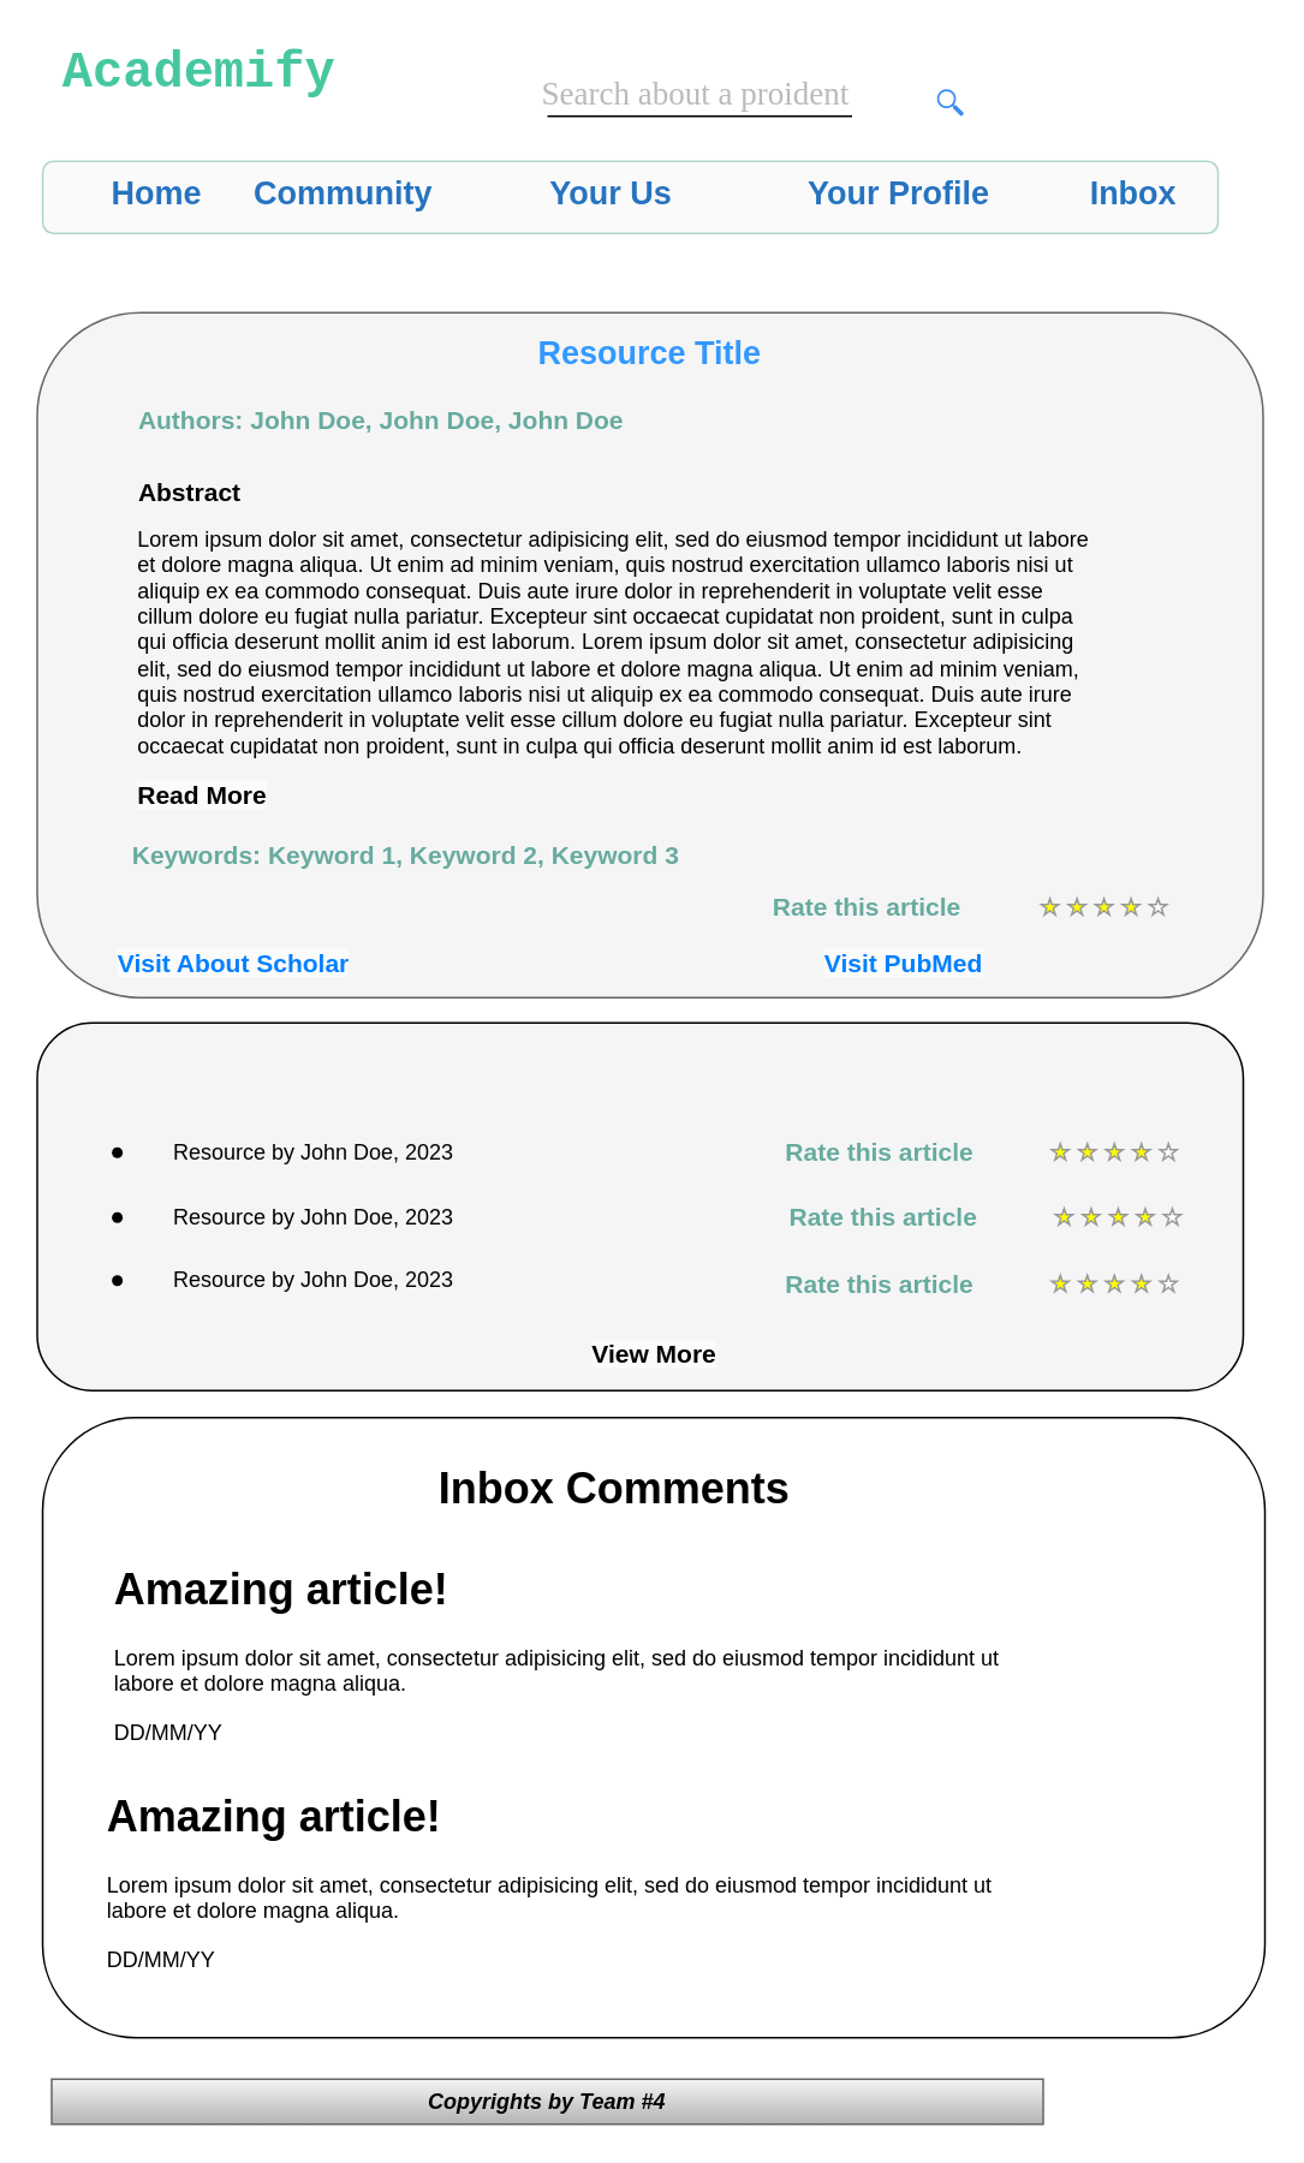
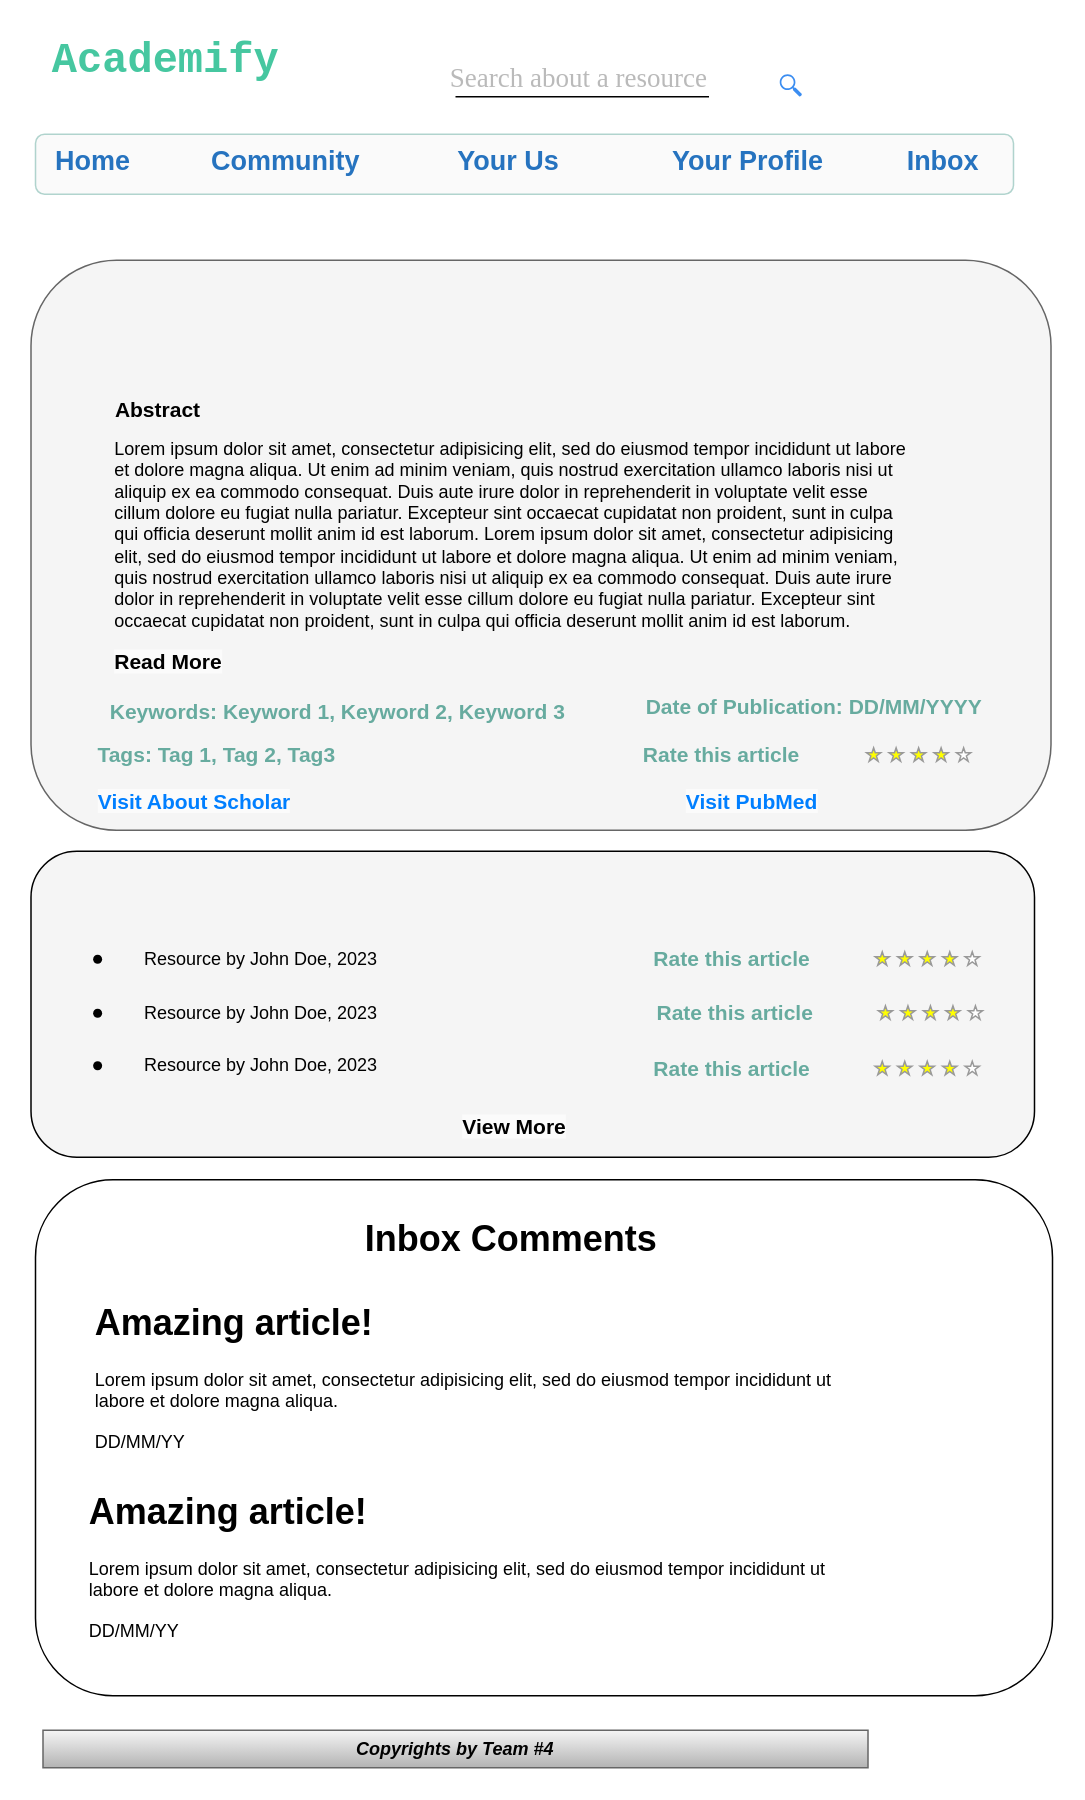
  <mxCell id="0" />
  <mxCell id="1" parent="0" />
  <mxCell id="2" value="" style="rounded=1;whiteSpace=wrap;html=1;fillColor=#f5f5f5;strokeColor=#67AB9F;gradientColor=none;glass=0;shadow=0;opacity=50;" parent="1" vertex="1"><mxGeometry x="23" y="89" width="652" height="40" as="geometry" /></mxCell>
  <mxCell id="3" value="" style="rounded=1;labelBackgroundColor=none;labelBorderColor=none;noLabel=1;whiteSpace=wrap;html=1;glass=0;fillColor=#F5F5F5;strokeColor=#666666;fontColor=#333333;" parent="1" vertex="1"><mxGeometry x="20" y="173" width="680" height="380" as="geometry" /></mxCell>
  <mxCell id="4" value="Academify" style="text;spacingTop=-5;fontSize=28;fontStyle=1;align=center;horizontal=1;verticalAlign=middle;fontFamily=Courier New;fontColor=#46C7A0;" parent="1" vertex="1"><mxGeometry x="30" y="20.25" width="160" height="35" as="geometry" /></mxCell>
- <mxCell id="5" value="Home" style="text;spacingTop=-5;fontStyle=1;align=center;fontSize=18;fontColor=#2673BF;" parent="1" vertex="1"><mxGeometry x="63" y="94" width="47" height="30" as="geometry" /></mxCell>
+ <mxCell id="5" value="Home" style="text;spacingTop=-5;fontStyle=1;align=center;fontSize=18;fontColor=#2673BF;" parent="1" vertex="1"><mxGeometry x="38" y="94" width="47" height="30" as="geometry" /></mxCell>
  <mxCell id="6" value="Inbox" style="text;spacingTop=-5;align=center;fontStyle=1;fontSize=18;fontColor=#2673BF;" parent="1" vertex="1"><mxGeometry x="598.25" y="94" width="60" height="30" as="geometry" /></mxCell>
  <mxCell id="7" value="Abstract" style="text;spacingTop=-5;fontSize=14;fontStyle=1" parent="1" vertex="1"><mxGeometry x="74.42" y="263" width="91" height="30" as="geometry" /></mxCell>
  <mxCell id="8" value="Lorem ipsum dolor sit amet, consectetur adipisicing elit, sed do eiusmod tempor incididunt ut labore et dolore magna aliqua. Ut enim ad minim veniam, quis nostrud exercitation ullamco laboris nisi ut aliquip ex ea commodo consequat. Duis aute irure dolor in reprehenderit in voluptate velit esse cillum dolore eu fugiat nulla pariatur. Excepteur sint occaecat cupidatat non proident, sunt in culpa qui officia deserunt mollit anim id est laborum. Lorem ipsum dolor sit amet, consectetur adipisicing elit, sed do eiusmod tempor incididunt ut labore et dolore magna aliqua. Ut enim ad minim veniam, quis nostrud exercitation ullamco laboris nisi ut aliquip ex ea commodo consequat. Duis aute irure dolor in reprehenderit in voluptate velit esse cillum dolore eu fugiat nulla pariatur. Excepteur sint occaecat cupidatat non proident, sunt in culpa qui officia deserunt mollit anim id est laborum." style="text;spacingTop=-5;align=left;verticalAlign=middle;whiteSpace=wrap;" parent="1" vertex="1"><mxGeometry x="74.42" y="283" width="530" height="150" as="geometry" /></mxCell>
  <mxCell id="9" value="" style="verticalLabelPosition=bottom;verticalAlign=top;strokeWidth=1;shape=mxgraph.mockup.misc.rating;strokeColor=#999999;fillColor=#ffff00;emptyFillColor=#ffffff;grade=4;ratingScale=5;ratingStyle=star;fontSize=14;" parent="1" vertex="1"><mxGeometry x="577" y="498" width="67.5" height="10" as="geometry" /></mxCell>
  <mxCell id="10" value="Rate this article" style="text;spacingTop=-5;fontSize=14;align=center;fontColor=#67AB9F;fontStyle=1" parent="1" vertex="1"><mxGeometry x="425" y="493" width="111" height="20" as="geometry" /></mxCell>
  <mxCell id="11" value="Keywords: Keyword 1, Keyword 2, Keyword 3" style="text;spacingTop=-5;fontSize=14;align=center;fontColor=#67AB9F;fontStyle=1" parent="1" vertex="1"><mxGeometry x="79.71" y="464" width="290" height="20" as="geometry" /></mxCell>
- <mxCell id="12" value="Search about a proident" style="text;spacingTop=-5;align=center;fontStyle=0;fontSize=18;fontColor=#B3B3B3;textOpacity=90;fontFamily=Times New Roman;" parent="1" vertex="1"><mxGeometry x="259.15" y="39" width="252.5" height="27.5" as="geometry" /></mxCell>
+ <mxCell id="12" value="Search about a resource" style="text;spacingTop=-5;align=center;fontStyle=0;fontSize=18;fontColor=#B3B3B3;textOpacity=90;fontFamily=Times New Roman;" parent="1" vertex="1"><mxGeometry x="259.15" y="39" width="252.5" height="27.5" as="geometry" /></mxCell>
  <mxCell id="13" value="Your Profile" style="text;spacingTop=-5;align=center;fontStyle=1;fontSize=18;fontColor=#2673BF;" parent="1" vertex="1"><mxGeometry x="438.25" y="94" width="120" height="30" as="geometry" /></mxCell>
  <mxCell id="14" value="Community" style="text;spacingTop=-5;align=center;fontStyle=1;fontSize=18;fontColor=#2673BF;" parent="1" vertex="1"><mxGeometry x="125" y="94" width="130" height="30" as="geometry" /></mxCell>
  <mxCell id="15" value="Your Us" style="text;spacingTop=-5;align=center;fontStyle=1;fontSize=18;fontColor=#2673BF;" parent="1" vertex="1"><mxGeometry x="273.5" y="94" width="130" height="30" as="geometry" /></mxCell>
  <mxCell id="16" value="" style="line;strokeWidth=1" parent="1" vertex="1"><mxGeometry x="303" y="59" width="169" height="10" as="geometry" /></mxCell>
  <mxCell id="17" value="" style="sketch=0;html=1;aspect=fixed;strokeColor=none;shadow=0;fillColor=#3B8DF1;verticalAlign=top;labelPosition=center;verticalLabelPosition=bottom;shape=mxgraph.gcp2.search" parent="1" vertex="1"><mxGeometry x="519.15" y="49" width="14.85" height="15" as="geometry" /></mxCell>
- <mxCell id="18" value="Resource Title" style="text;spacingTop=-5;fontSize=18;fontStyle=1;align=center;fontColor=#3399FF;" parent="1" vertex="1"><mxGeometry x="295" y="183" width="130" height="30" as="geometry" /></mxCell>
- <mxCell id="19" value="Authors: John Doe, John Doe, John Doe" style="text;spacingTop=-5;fontSize=14;fontStyle=1;fontColor=#67AB9F;" parent="1" vertex="1"><mxGeometry x="74.42" y="223" width="280.58" height="20" as="geometry" /></mxCell>
+ <mxCell id="20" value="Date of Publication: DD/MM/YYYY" style="text;spacingTop=-5;fontSize=14;fontStyle=1;fontColor=#67AB9F;" parent="1" vertex="1"><mxGeometry x="428.25" y="461" width="230" height="20" as="geometry" /></mxCell>
+ <mxCell id="21" value="Tags: Tag 1, Tag 2, Tag3" style="text;spacingTop=-5;fontSize=14;align=center;fontColor=#67AB9F;fontStyle=1" parent="1" vertex="1"><mxGeometry x="63" y="493" width="162" height="20" as="geometry" /></mxCell>
  <mxCell id="22" value="&lt;b&gt;&lt;i&gt;Copyrights by Team #4&lt;/i&gt;&lt;/b&gt;" style="rounded=0;whiteSpace=wrap;html=1;fillColor=#f5f5f5;gradientColor=#b3b3b3;strokeColor=#666666;" parent="1" vertex="1"><mxGeometry x="28" y="1153" width="550" height="25" as="geometry" /></mxCell>
  <mxCell id="23" value="" style="rounded=1;whiteSpace=wrap;html=1;fillColor=#F5F5F5;" vertex="1" parent="1"><mxGeometry x="20" y="567" width="669" height="204" as="geometry" /></mxCell>
  <mxCell id="24" value="" style="shape=waypoint;sketch=0;fillStyle=solid;size=6;pointerEvents=1;points=[];fillColor=none;resizable=0;rotatable=0;perimeter=centerPerimeter;snapToPoint=1;" vertex="1" parent="1"><mxGeometry x="54.42" y="629" width="20" height="20" as="geometry" /></mxCell>
  <mxCell id="25" value="Resource by John Doe, 2023" style="text;html=1;strokeColor=none;fillColor=none;align=center;verticalAlign=middle;whiteSpace=wrap;rounded=0;" vertex="1" parent="1"><mxGeometry x="69" y="624" width="209" height="30" as="geometry" /></mxCell>
  <mxCell id="26" value="" style="shape=waypoint;sketch=0;fillStyle=solid;size=6;pointerEvents=1;points=[];fillColor=none;resizable=0;rotatable=0;perimeter=centerPerimeter;snapToPoint=1;" vertex="1" parent="1"><mxGeometry x="54.42" y="665" width="20" height="20" as="geometry" /></mxCell>
  <mxCell id="27" value="Resource by John Doe, 2023" style="text;html=1;strokeColor=none;fillColor=none;align=center;verticalAlign=middle;whiteSpace=wrap;rounded=0;" vertex="1" parent="1"><mxGeometry x="69" y="660" width="209" height="30" as="geometry" /></mxCell>
  <mxCell id="28" value="" style="shape=waypoint;sketch=0;fillStyle=solid;size=6;pointerEvents=1;points=[];fillColor=none;resizable=0;rotatable=0;perimeter=centerPerimeter;snapToPoint=1;" vertex="1" parent="1"><mxGeometry x="54.42" y="700" width="20" height="20" as="geometry" /></mxCell>
  <mxCell id="29" value="Resource by John Doe, 2023" style="text;html=1;strokeColor=none;fillColor=none;align=center;verticalAlign=middle;whiteSpace=wrap;rounded=0;" vertex="1" parent="1"><mxGeometry x="69" y="695" width="209" height="30" as="geometry" /></mxCell>
  <mxCell id="30" value="" style="verticalLabelPosition=bottom;verticalAlign=top;strokeWidth=1;shape=mxgraph.mockup.misc.rating;strokeColor=#999999;fillColor=#ffff00;emptyFillColor=#ffffff;grade=4;ratingScale=5;ratingStyle=star;fontSize=14;" vertex="1" parent="1"><mxGeometry x="582.75" y="634" width="67.5" height="10" as="geometry" /></mxCell>
  <mxCell id="31" value="Rate this article" style="text;spacingTop=-5;fontSize=14;align=center;fontColor=#67AB9F;fontStyle=1" vertex="1" parent="1"><mxGeometry x="432" y="629" width="111" height="20" as="geometry" /></mxCell>
  <mxCell id="32" value="" style="verticalLabelPosition=bottom;verticalAlign=top;strokeWidth=1;shape=mxgraph.mockup.misc.rating;strokeColor=#999999;fillColor=#ffff00;emptyFillColor=#ffffff;grade=4;ratingScale=5;ratingStyle=star;fontSize=14;" vertex="1" parent="1"><mxGeometry x="584.88" y="670" width="67.5" height="10" as="geometry" /></mxCell>
  <mxCell id="33" value="Rate this article" style="text;spacingTop=-5;fontSize=14;align=center;fontColor=#67AB9F;fontStyle=1" vertex="1" parent="1"><mxGeometry x="434.13" y="665" width="111" height="20" as="geometry" /></mxCell>
  <mxCell id="34" value="" style="verticalLabelPosition=bottom;verticalAlign=top;strokeWidth=1;shape=mxgraph.mockup.misc.rating;strokeColor=#999999;fillColor=#ffff00;emptyFillColor=#ffffff;grade=4;ratingScale=5;ratingStyle=star;fontSize=14;" vertex="1" parent="1"><mxGeometry x="582.75" y="707" width="67.5" height="10" as="geometry" /></mxCell>
  <mxCell id="35" value="Rate this article" style="text;spacingTop=-5;fontSize=14;align=center;fontColor=#67AB9F;fontStyle=1" vertex="1" parent="1"><mxGeometry x="432" y="702" width="111" height="20" as="geometry" /></mxCell>
  <mxCell id="36" value="&lt;span style=&quot;font-family: Helvetica; font-size: 14px; font-style: normal; font-variant-ligatures: normal; font-variant-caps: normal; font-weight: 700; letter-spacing: normal; orphans: 2; text-align: center; text-indent: 0px; text-transform: none; widows: 2; word-spacing: 0px; -webkit-text-stroke-width: 0px; background-color: rgb(251, 251, 251); text-decoration-thickness: initial; text-decoration-style: initial; text-decoration-color: initial; float: none; display: inline !important;&quot;&gt;Visit PubMed&lt;/span&gt;" style="text;whiteSpace=wrap;html=1;fontColor=#007FFF;" vertex="1" parent="1"><mxGeometry x="455" y="519" width="104" height="28" as="geometry" /></mxCell>
  <mxCell id="37" value="&lt;span style=&quot;font-family: Helvetica; font-size: 14px; font-style: normal; font-variant-ligatures: normal; font-variant-caps: normal; font-weight: 700; letter-spacing: normal; orphans: 2; text-align: center; text-indent: 0px; text-transform: none; widows: 2; word-spacing: 0px; -webkit-text-stroke-width: 0px; background-color: rgb(251, 251, 251); text-decoration-thickness: initial; text-decoration-style: initial; text-decoration-color: initial; float: none; display: inline !important;&quot;&gt;Visit About Scholar&lt;/span&gt;" style="text;whiteSpace=wrap;html=1;fontColor=#007FFF;" vertex="1" parent="1"><mxGeometry x="63" y="519" width="147" height="28" as="geometry" /></mxCell>
- <mxCell id="38" value="&lt;span style=&quot;font-family: Helvetica; font-size: 14px; font-style: normal; font-variant-ligatures: normal; font-variant-caps: normal; letter-spacing: normal; orphans: 2; text-align: center; text-indent: 0px; text-transform: none; widows: 2; word-spacing: 0px; -webkit-text-stroke-width: 0px; background-color: rgb(251, 251, 251); text-decoration-thickness: initial; text-decoration-style: initial; text-decoration-color: initial; float: none; display: inline !important;&quot;&gt;View More&lt;/span&gt;" style="text;whiteSpace=wrap;html=1;fontColor=#000000;fontStyle=1" vertex="1" parent="1"><mxGeometry x="326" y="736" width="85" height="28" as="geometry" /></mxCell>
+ <mxCell id="38" value="&lt;span style=&quot;font-family: Helvetica; font-size: 14px; font-style: normal; font-variant-ligatures: normal; font-variant-caps: normal; letter-spacing: normal; orphans: 2; text-align: center; text-indent: 0px; text-transform: none; widows: 2; word-spacing: 0px; -webkit-text-stroke-width: 0px; background-color: rgb(251, 251, 251); text-decoration-thickness: initial; text-decoration-style: initial; text-decoration-color: initial; float: none; display: inline !important;&quot;&gt;View More&lt;/span&gt;" style="text;whiteSpace=wrap;html=1;fontColor=#000000;fontStyle=1" vertex="1" parent="1"><mxGeometry x="306" y="736" width="85" height="28" as="geometry" /></mxCell>
  <mxCell id="39" value="&lt;span style=&quot;font-family: Helvetica; font-size: 14px; font-style: normal; font-variant-ligatures: normal; font-variant-caps: normal; letter-spacing: normal; orphans: 2; text-align: center; text-indent: 0px; text-transform: none; widows: 2; word-spacing: 0px; -webkit-text-stroke-width: 0px; background-color: rgb(251, 251, 251); text-decoration-thickness: initial; text-decoration-style: initial; text-decoration-color: initial; float: none; display: inline !important;&quot;&gt;Read More&lt;/span&gt;" style="text;whiteSpace=wrap;html=1;fontColor=#000000;fontStyle=1" vertex="1" parent="1"><mxGeometry x="74.42" y="426" width="85" height="28" as="geometry" /></mxCell>
  <mxCell id="40" value="" style="rounded=1;whiteSpace=wrap;html=1;" vertex="1" parent="1"><mxGeometry x="23" y="786" width="678" height="344" as="geometry" /></mxCell>
  <mxCell id="41" value="&lt;h1&gt;Amazing article!&lt;/h1&gt;&lt;p&gt;Lorem ipsum dolor sit amet, consectetur adipisicing elit, sed do eiusmod tempor incididunt ut labore et dolore magna aliqua.&lt;/p&gt;&lt;p&gt;DD/MM/YY&lt;/p&gt;" style="text;html=1;strokeColor=none;fillColor=none;spacing=5;spacingTop=-20;whiteSpace=wrap;overflow=hidden;rounded=0;" vertex="1" parent="1"><mxGeometry x="58" y="862" width="507" height="128" as="geometry" /></mxCell>
  <mxCell id="42" value="&lt;h1&gt;Inbox Comments&lt;/h1&gt;" style="text;html=1;strokeColor=none;fillColor=none;spacing=5;spacingTop=-20;whiteSpace=wrap;overflow=hidden;rounded=0;" vertex="1" parent="1"><mxGeometry x="238" y="806" width="261" height="40" as="geometry" /></mxCell>
  <mxCell id="43" value="&lt;h1&gt;Amazing article!&lt;/h1&gt;&lt;p&gt;Lorem ipsum dolor sit amet, consectetur adipisicing elit, sed do eiusmod tempor incididunt ut labore et dolore magna aliqua.&lt;/p&gt;&lt;p&gt;DD/MM/YY&lt;/p&gt;" style="text;html=1;strokeColor=none;fillColor=none;spacing=5;spacingTop=-20;whiteSpace=wrap;overflow=hidden;rounded=0;" vertex="1" parent="1"><mxGeometry x="54.42" y="988" width="507" height="128" as="geometry" /></mxCell>
